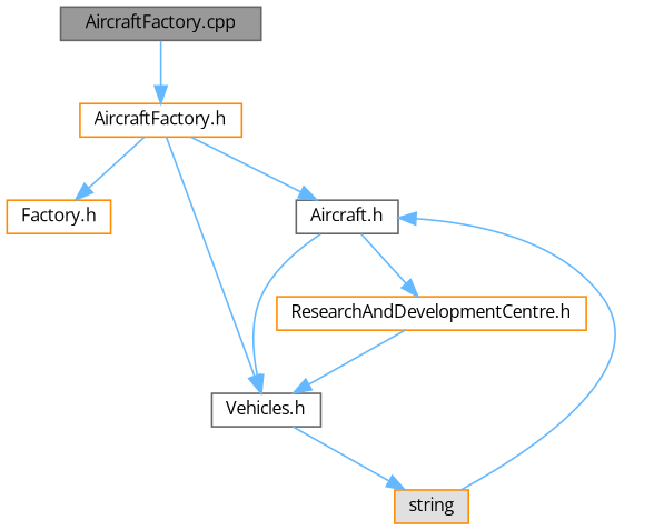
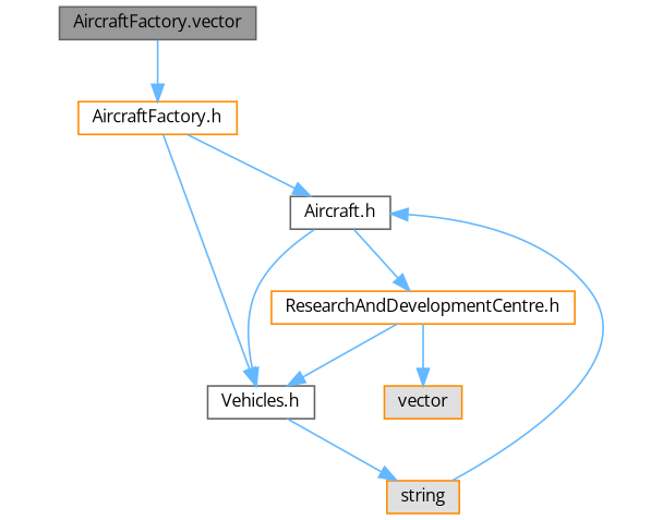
  digraph {
    fontname="Open Sans"
    node [color=darkorange fillcolor=white fontname="Open Sans" fontsize=10 shape=box style=filled]
    edge [color=steelblue1 fontname="Open Sans" fontsize=10 labelfontname=Helvetica labelfontsize=10 style=solid]
-   n1 [color=gray40 fillcolor=grey60 fontcolor=black height=0.2 label="AircraftFactory.cpp" width=0.4]
+   n1 [color=gray40 fillcolor=grey60 fontcolor=black height=0.2 label="AircraftFactory.vector" width=0.4]
    n2 [height=0.2 label="AircraftFactory.h" width=0.4]
-   n3 [height=0.2 label="Factory.h" width=0.4]
    n4 [color=gray40 height=0.2 label="Aircraft.h" width=0.4]
    n5 [color=gray40 height=0.2 label="Vehicles.h" width=0.4]
    n6 [height=0.2 label="ResearchAndDevelopmentCentre.h" width=0.4]
    n7 [fillcolor="#E0E0E0" height=0.2 label=string width=0.4]
+   n8 [fillcolor="#E0E0E0" height=0.2 label=vector width=0.4]
    n1 -> n2
-   n2 -> n3
    n2 -> n4
    n2 -> n5
    n4 -> n5
    n4 -> n6
    n5 -> n7
    n6 -> n5
+   n6 -> n8
    n7 -> n4
  }
